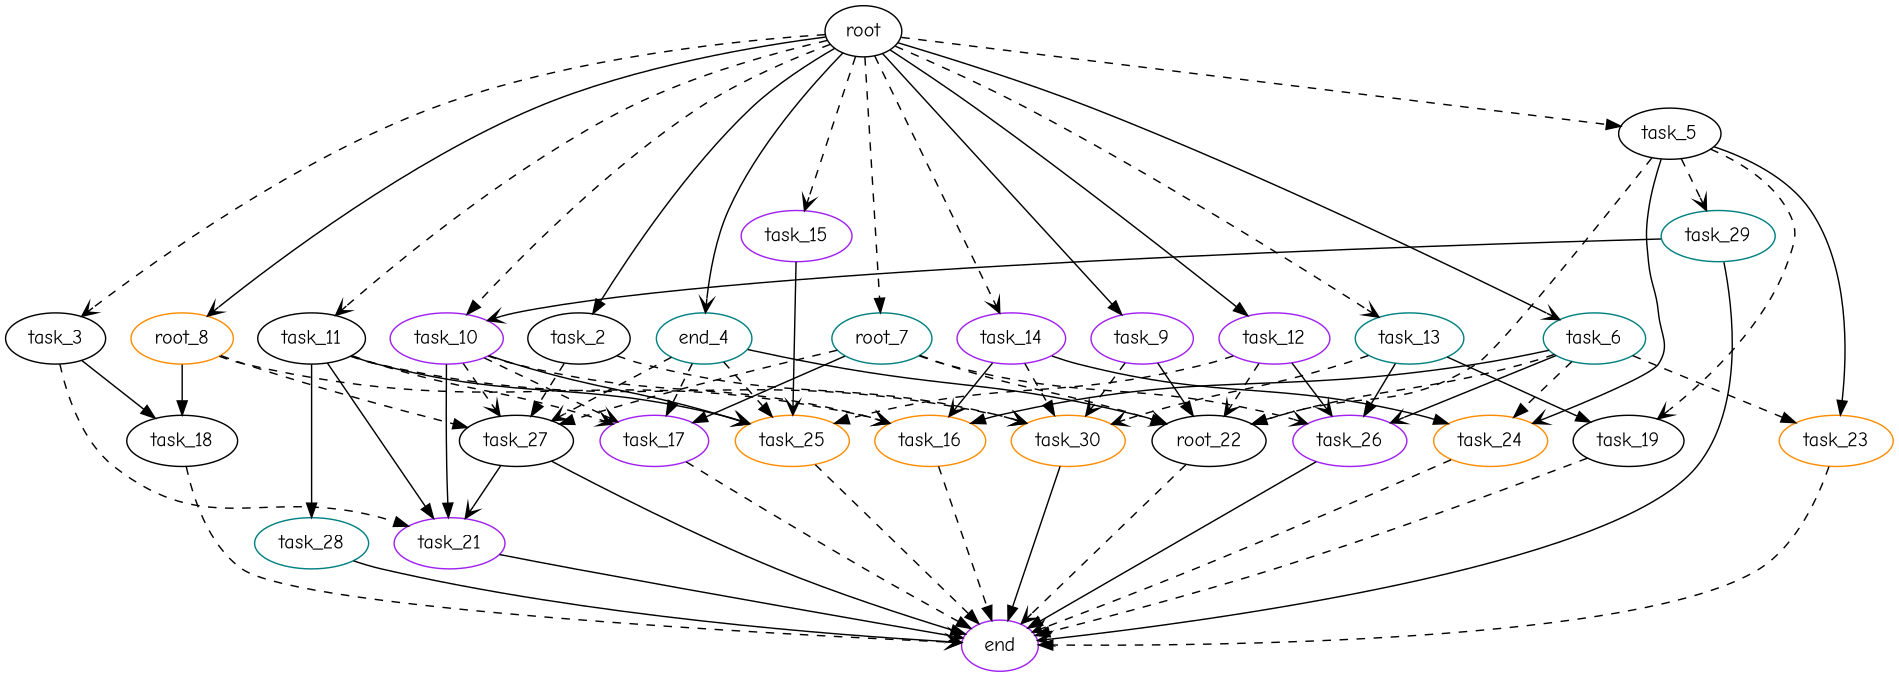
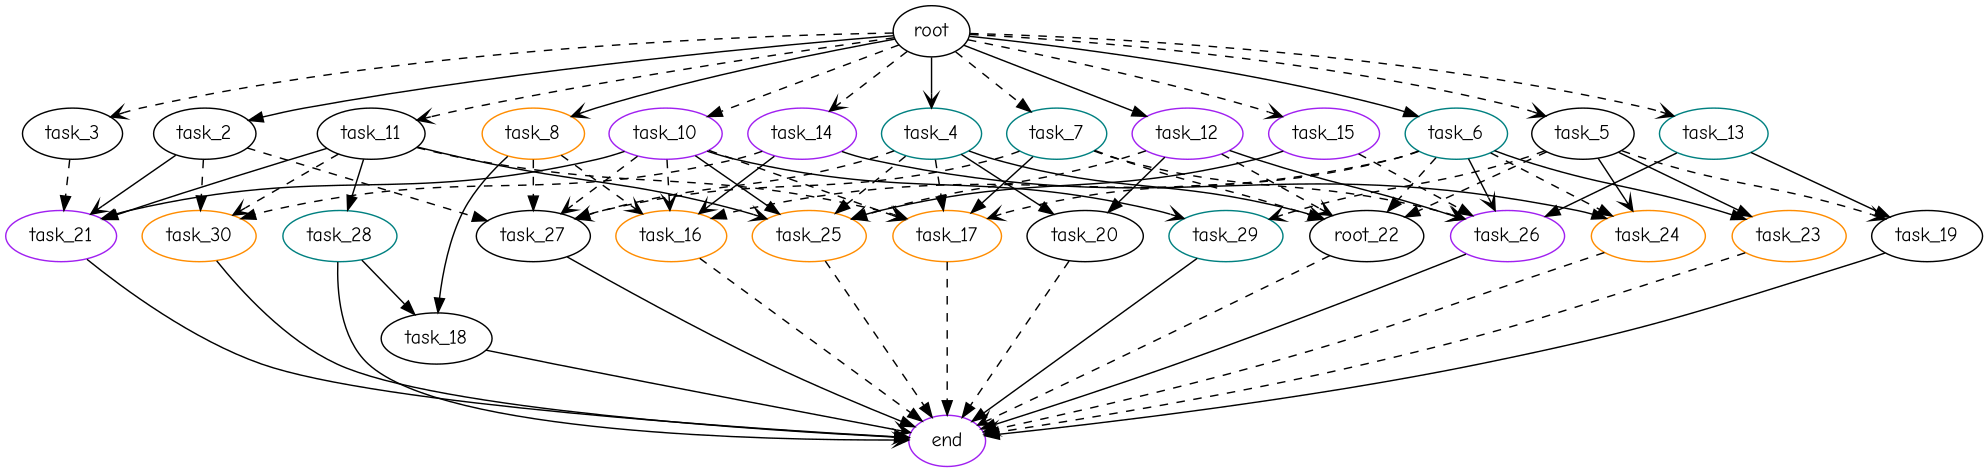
  digraph {
    fontname="Comic Neue"
    node [color=black fontname="Comic Neue"]
    edge [arrowhead=normal fontname="Comic Neue" style=dashed]
    root
    task_2
    task_3
-   task_4 [color=teal label=end_4]
+   task_4 [color=teal]
    task_5
    task_6 [color=teal]
-   task_7 [color=teal label=root_7]
-   task_8 [color=darkorange label=root_8]
-   task_9 [color=purple]
+   task_7 [color=teal]
+   task_8 [color=darkorange]
    task_10 [color=purple]
    task_11
    task_12 [color=purple]
    task_13 [color=teal]
    task_14 [color=purple]
    task_15 [color=purple]
    task_21 [color=purple]
    task_30 [color=darkorange]
    task_27
    task_18
-   task_17 [color=purple]
+   task_17 [color=darkorange]
+   task_20
    n22 [label=root_22]
    task_25 [color=darkorange]
    task_19
    task_23 [color=darkorange]
    task_24 [color=darkorange]
    task_29 [color=teal]
    task_16 [color=darkorange]
    task_26 [color=purple]
    task_28 [color=teal]
    end [color=purple]
    root -> task_2 [style=solid]
    root -> task_3 [arrowhead=vee]
    root -> task_4 [arrowhead=vee style=solid]
-   root -> task_5
-   root -> task_6 [arrowhead=vee style=solid]
+   root -> task_5 [arrowhead=vee]
+   root -> task_6 [style=solid]
    root -> task_7
    root -> task_8 [arrowhead=vee style=solid]
-   root -> task_9 [style=solid]
    root -> task_10
    root -> task_11 [arrowhead=vee]
    root -> task_12 [style=solid]
    root -> task_13 [arrowhead=vee]
    root -> task_14 [arrowhead=vee]
    root -> task_15 [arrowhead=vee]
-   task_27 -> task_21 [arrowhead=vee style=solid]
-   task_2 -> task_30 [arrowhead=vee]
+   task_2 -> task_21 [arrowhead=vee style=solid]
+   task_2 -> task_30
    task_2 -> task_27
    task_3 -> task_21
-   task_3 -> task_18 [style=solid]
+   task_28 -> task_18 [style=solid]
    task_4 -> task_27 [arrowhead=vee]
    task_4 -> task_17
+   task_4 -> task_20 [style=solid]
    task_4 -> n22 [arrowhead=vee style=solid]
    task_4 -> task_25
    task_5 -> n22
    task_5 -> task_19 [arrowhead=vee]
    task_5 -> task_23 [style=solid]
    task_5 -> task_24 [arrowhead=vee style=solid]
    task_5 -> task_29 [arrowhead=vee]
+   task_6 -> task_17 [arrowhead=vee]
    task_6 -> n22
-   task_6 -> task_23
+   task_6 -> task_23 [style=solid]
    task_6 -> task_24
-   task_6 -> task_16 [style=solid]
+   task_6 -> task_16
    task_6 -> task_26 [arrowhead=vee style=solid]
    task_7 -> task_27
    task_7 -> task_17 [style=solid]
    task_7 -> n22
    task_7 -> task_26 [arrowhead=vee]
    task_8 -> task_27
    task_8 -> task_18 [style=solid]
    task_8 -> task_16 [arrowhead=vee]
-   task_9 -> task_30 [arrowhead=vee]
-   task_9 -> n22 [style=solid]
    task_10 -> task_21 [style=solid]
    task_10 -> task_27 [arrowhead=vee]
    task_10 -> task_17 [arrowhead=vee]
-   task_10 -> task_25 [arrowhead=vee style=solid]
-   task_29 -> task_10 [arrowhead=vee style=solid]
+   task_10 -> task_25 [style=solid]
+   task_10 -> task_29 [arrowhead=vee style=solid]
    task_10 -> task_16 [arrowhead=vee]
    task_11 -> task_21 [style=solid]
    task_11 -> task_30 [arrowhead=vee]
    task_11 -> task_17 [arrowhead=vee]
    task_11 -> task_25 [arrowhead=vee style=solid]
    task_11 -> task_28 [style=solid]
+   task_12 -> task_20 [style=solid]
    task_12 -> n22 [arrowhead=vee]
    task_12 -> task_25
    task_12 -> task_26 [arrowhead=vee style=solid]
-   task_13 -> task_30 [arrowhead=vee]
    task_13 -> task_19 [style=solid]
    task_13 -> task_26 [style=solid]
    task_14 -> task_30
    task_14 -> task_24 [style=solid]
    task_14 -> task_16 [arrowhead=vee style=solid]
    task_15 -> task_25 [arrowhead=vee style=solid]
+   task_15 -> task_26
    task_21 -> end [arrowhead=vee style=solid]
    task_30 -> end [style=solid]
    task_27 -> end [style=solid]
-   task_18 -> end [arrowhead=vee]
+   task_18 -> end [arrowhead=vee style=solid]
    task_17 -> end
+   task_20 -> end
    n22 -> end [arrowhead=vee]
    task_25 -> end
-   task_19 -> end
+   task_19 -> end [style=solid]
    task_23 -> end
    task_24 -> end [arrowhead=vee]
-   task_29 -> end [arrowhead=vee style=solid]
+   task_29 -> end [style=solid]
    task_16 -> end
    task_26 -> end [style=solid]
    task_28 -> end [arrowhead=vee style=solid]
  }
